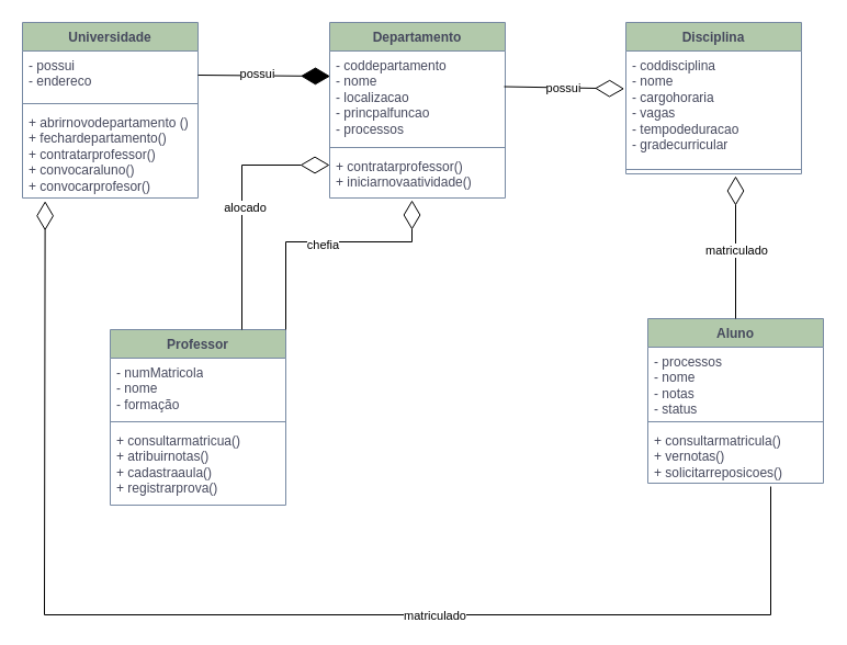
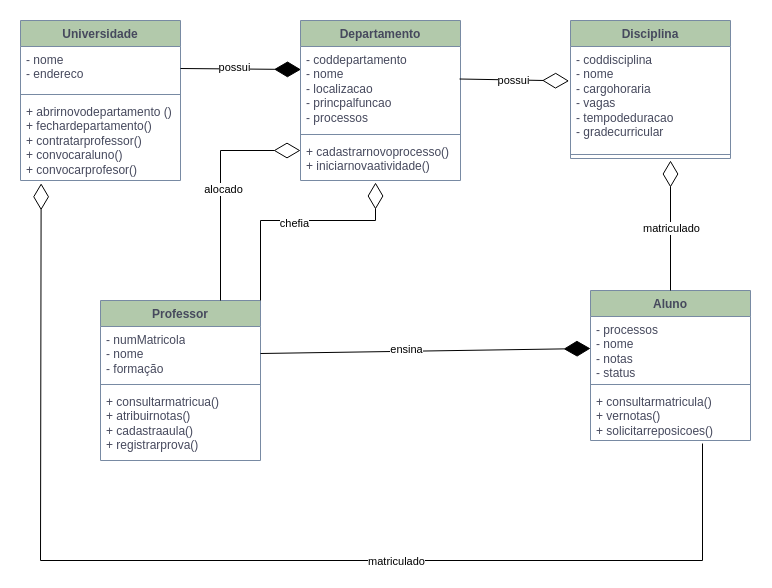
  <mxCell id="0" />
  <mxCell id="1" parent="0" />
  <mxCell id="2" value="Departamento" style="swimlane;fontStyle=1;align=center;verticalAlign=top;childLayout=stackLayout;horizontal=1;startSize=26;horizontalStack=0;resizeParent=1;resizeParentMax=0;resizeLast=0;collapsible=1;marginBottom=0;whiteSpace=wrap;html=1;labelBackgroundColor=none;fillColor=#B2C9AB;strokeColor=#788AA3;fontColor=#46495D;" parent="1" vertex="1"><mxGeometry x="300" y="20" width="160" height="160" as="geometry" /></mxCell>
  <mxCell id="3" value="- coddepartamento&lt;div&gt;- nome&lt;/div&gt;&lt;div&gt;- localizacao&lt;/div&gt;&lt;div&gt;- princpalfuncao&lt;/div&gt;&lt;div&gt;- processos&lt;/div&gt;" style="text;strokeColor=none;fillColor=none;align=left;verticalAlign=top;spacingLeft=4;spacingRight=4;overflow=hidden;rotatable=0;points=[[0,0.5],[1,0.5]];portConstraint=eastwest;whiteSpace=wrap;html=1;labelBackgroundColor=none;fontColor=#46495D;" parent="2" vertex="1"><mxGeometry y="26" width="160" height="84" as="geometry" /></mxCell>
  <mxCell id="4" value="" style="line;strokeWidth=1;fillColor=none;align=left;verticalAlign=middle;spacingTop=-1;spacingLeft=3;spacingRight=3;rotatable=0;labelPosition=right;points=[];portConstraint=eastwest;strokeColor=#788AA3;labelBackgroundColor=none;fontColor=#46495D;" parent="2" vertex="1"><mxGeometry y="110" width="160" height="8" as="geometry" /></mxCell>
- <mxCell id="5" value="&lt;div&gt;+ contratarprofessor()&lt;/div&gt;&lt;div&gt;+ iniciarnovaatividade()&amp;nbsp;&lt;/div&gt;" style="text;strokeColor=none;fillColor=none;align=left;verticalAlign=top;spacingLeft=4;spacingRight=4;overflow=hidden;rotatable=0;points=[[0,0.5],[1,0.5]];portConstraint=eastwest;whiteSpace=wrap;html=1;labelBackgroundColor=none;fontColor=#46495D;" parent="2" vertex="1"><mxGeometry y="118" width="160" height="42" as="geometry" /></mxCell>
+ <mxCell id="5" value="&lt;div&gt;+ cadastrarnovoprocesso()&lt;/div&gt;&lt;div&gt;+ iniciarnovaatividade()&amp;nbsp;&lt;/div&gt;" style="text;strokeColor=none;fillColor=none;align=left;verticalAlign=top;spacingLeft=4;spacingRight=4;overflow=hidden;rotatable=0;points=[[0,0.5],[1,0.5]];portConstraint=eastwest;whiteSpace=wrap;html=1;labelBackgroundColor=none;fontColor=#46495D;" parent="2" vertex="1"><mxGeometry y="118" width="160" height="42" as="geometry" /></mxCell>
  <mxCell id="6" value="Disciplina" style="swimlane;fontStyle=1;align=center;verticalAlign=top;childLayout=stackLayout;horizontal=1;startSize=26;horizontalStack=0;resizeParent=1;resizeParentMax=0;resizeLast=0;collapsible=1;marginBottom=0;whiteSpace=wrap;html=1;labelBackgroundColor=none;fillColor=#B2C9AB;strokeColor=#788AA3;fontColor=#46495D;" parent="1" vertex="1"><mxGeometry x="570" y="20" width="160" height="138" as="geometry" /></mxCell>
  <mxCell id="7" value="&lt;div&gt;- coddisciplina&lt;/div&gt;- nome&lt;div&gt;- cargohoraria&lt;/div&gt;&lt;div&gt;- vagas&lt;/div&gt;&lt;div&gt;- tempodeduracao&lt;/div&gt;&lt;div&gt;- gradecurricular&lt;/div&gt;&lt;div&gt;&lt;br&gt;&lt;/div&gt;&lt;div&gt;&lt;br&gt;&lt;/div&gt;" style="text;strokeColor=none;fillColor=none;align=left;verticalAlign=top;spacingLeft=4;spacingRight=4;overflow=hidden;rotatable=0;points=[[0,0.5],[1,0.5]];portConstraint=eastwest;whiteSpace=wrap;html=1;labelBackgroundColor=none;fontColor=#46495D;" parent="6" vertex="1"><mxGeometry y="26" width="160" height="104" as="geometry" /></mxCell>
  <mxCell id="8" value="" style="line;strokeWidth=1;fillColor=none;align=left;verticalAlign=middle;spacingTop=-1;spacingLeft=3;spacingRight=3;rotatable=0;labelPosition=right;points=[];portConstraint=eastwest;strokeColor=#788AA3;labelBackgroundColor=none;fontColor=#46495D;" parent="6" vertex="1"><mxGeometry y="130" width="160" height="8" as="geometry" /></mxCell>
  <mxCell id="9" value="Aluno" style="swimlane;fontStyle=1;align=center;verticalAlign=top;childLayout=stackLayout;horizontal=1;startSize=26;horizontalStack=0;resizeParent=1;resizeParentMax=0;resizeLast=0;collapsible=1;marginBottom=0;whiteSpace=wrap;html=1;labelBackgroundColor=none;fillColor=#B2C9AB;strokeColor=#788AA3;fontColor=#46495D;" parent="1" vertex="1"><mxGeometry x="590" y="290" width="160" height="150" as="geometry" /></mxCell>
  <mxCell id="10" value="&lt;div&gt;- processos&lt;/div&gt;- nome&lt;div&gt;- notas&lt;/div&gt;&lt;div&gt;- status&lt;/div&gt;&lt;div&gt;&lt;br&gt;&lt;/div&gt;" style="text;strokeColor=none;fillColor=none;align=left;verticalAlign=top;spacingLeft=4;spacingRight=4;overflow=hidden;rotatable=0;points=[[0,0.5],[1,0.5]];portConstraint=eastwest;whiteSpace=wrap;html=1;labelBackgroundColor=none;fontColor=#46495D;" parent="9" vertex="1"><mxGeometry y="26" width="160" height="64" as="geometry" /></mxCell>
  <mxCell id="11" value="" style="line;strokeWidth=1;fillColor=none;align=left;verticalAlign=middle;spacingTop=-1;spacingLeft=3;spacingRight=3;rotatable=0;labelPosition=right;points=[];portConstraint=eastwest;strokeColor=#788AA3;labelBackgroundColor=none;fontColor=#46495D;" parent="9" vertex="1"><mxGeometry y="90" width="160" height="8" as="geometry" /></mxCell>
  <mxCell id="12" value="&lt;div&gt;&lt;span style=&quot;background-color: initial;&quot;&gt;+ consultarmatricula()&lt;/span&gt;&lt;/div&gt;+ vernotas()&lt;div&gt;+ solicitarreposicoes()&lt;br&gt;&lt;/div&gt;&lt;div&gt;&lt;br&gt;&lt;/div&gt;" style="text;strokeColor=none;fillColor=none;align=left;verticalAlign=top;spacingLeft=4;spacingRight=4;overflow=hidden;rotatable=0;points=[[0,0.5],[1,0.5]];portConstraint=eastwest;whiteSpace=wrap;html=1;labelBackgroundColor=none;fontColor=#46495D;" parent="9" vertex="1"><mxGeometry y="98" width="160" height="52" as="geometry" /></mxCell>
  <mxCell id="13" value="Professor" style="swimlane;fontStyle=1;align=center;verticalAlign=top;childLayout=stackLayout;horizontal=1;startSize=26;horizontalStack=0;resizeParent=1;resizeParentMax=0;resizeLast=0;collapsible=1;marginBottom=0;whiteSpace=wrap;html=1;labelBackgroundColor=none;fillColor=#B2C9AB;strokeColor=#788AA3;fontColor=#46495D;" parent="1" vertex="1"><mxGeometry x="100" y="300" width="160" height="160" as="geometry" /></mxCell>
  <mxCell id="14" value="- numMatricola&lt;div&gt;- nome&lt;/div&gt;&lt;div&gt;- formação&lt;/div&gt;&lt;div&gt;&lt;br&gt;&lt;/div&gt;" style="text;strokeColor=none;fillColor=none;align=left;verticalAlign=top;spacingLeft=4;spacingRight=4;overflow=hidden;rotatable=0;points=[[0,0.5],[1,0.5]];portConstraint=eastwest;whiteSpace=wrap;html=1;labelBackgroundColor=none;fontColor=#46495D;" parent="13" vertex="1"><mxGeometry y="26" width="160" height="54" as="geometry" /></mxCell>
  <mxCell id="15" value="" style="line;strokeWidth=1;fillColor=none;align=left;verticalAlign=middle;spacingTop=-1;spacingLeft=3;spacingRight=3;rotatable=0;labelPosition=right;points=[];portConstraint=eastwest;strokeColor=#788AA3;labelBackgroundColor=none;fontColor=#46495D;" parent="13" vertex="1"><mxGeometry y="80" width="160" height="8" as="geometry" /></mxCell>
  <mxCell id="16" value="&lt;div&gt;+ consultarmatricua()&lt;/div&gt;&lt;div&gt;+ atribuirnotas()&lt;/div&gt;&lt;div&gt;+ cadastraaula()&lt;/div&gt;&lt;div&gt;+ registrarprova()&lt;/div&gt;" style="text;strokeColor=none;fillColor=none;align=left;verticalAlign=top;spacingLeft=4;spacingRight=4;overflow=hidden;rotatable=0;points=[[0,0.5],[1,0.5]];portConstraint=eastwest;whiteSpace=wrap;html=1;labelBackgroundColor=none;fontColor=#46495D;" parent="13" vertex="1"><mxGeometry y="88" width="160" height="72" as="geometry" /></mxCell>
  <mxCell id="17" value="Universidade" style="swimlane;fontStyle=1;align=center;verticalAlign=top;childLayout=stackLayout;horizontal=1;startSize=26;horizontalStack=0;resizeParent=1;resizeParentMax=0;resizeLast=0;collapsible=1;marginBottom=0;whiteSpace=wrap;html=1;labelBackgroundColor=none;fillColor=#B2C9AB;strokeColor=#788AA3;fontColor=#46495D;" parent="1" vertex="1"><mxGeometry x="20" y="20" width="160" height="160" as="geometry" /></mxCell>
- <mxCell id="18" value="&lt;div&gt;&lt;span style=&quot;background-color: initial;&quot;&gt;- possui&lt;/span&gt;&lt;/div&gt;&lt;div&gt;- endereco&lt;/div&gt;&lt;div&gt;&lt;br&gt;&lt;/div&gt;" style="text;strokeColor=none;fillColor=none;align=left;verticalAlign=top;spacingLeft=4;spacingRight=4;overflow=hidden;rotatable=0;points=[[0,0.5],[1,0.5]];portConstraint=eastwest;whiteSpace=wrap;html=1;labelBackgroundColor=none;fontColor=#46495D;" parent="17" vertex="1"><mxGeometry y="26" width="160" height="44" as="geometry" /></mxCell>
+ <mxCell id="18" value="&lt;div&gt;&lt;span style=&quot;background-color: initial;&quot;&gt;- nome&lt;/span&gt;&lt;/div&gt;&lt;div&gt;- endereco&lt;/div&gt;&lt;div&gt;&lt;br&gt;&lt;/div&gt;" style="text;strokeColor=none;fillColor=none;align=left;verticalAlign=top;spacingLeft=4;spacingRight=4;overflow=hidden;rotatable=0;points=[[0,0.5],[1,0.5]];portConstraint=eastwest;whiteSpace=wrap;html=1;labelBackgroundColor=none;fontColor=#46495D;" parent="17" vertex="1"><mxGeometry y="26" width="160" height="44" as="geometry" /></mxCell>
  <mxCell id="19" value="" style="line;strokeWidth=1;fillColor=none;align=left;verticalAlign=middle;spacingTop=-1;spacingLeft=3;spacingRight=3;rotatable=0;labelPosition=right;points=[];portConstraint=eastwest;strokeColor=#788AA3;labelBackgroundColor=none;fontColor=#46495D;" parent="17" vertex="1"><mxGeometry y="70" width="160" height="8" as="geometry" /></mxCell>
  <mxCell id="20" value="&lt;div&gt;&lt;span style=&quot;background-color: initial;&quot;&gt;+ abrirnovodepartamento ()&lt;/span&gt;&lt;/div&gt;&lt;div&gt;&lt;span style=&quot;background-color: initial;&quot;&gt;+ fechardepartamento()&lt;/span&gt;&lt;/div&gt;&lt;div&gt;+ contratarprofessor()&lt;/div&gt;&lt;div&gt;+ convocaraluno()&lt;/div&gt;&lt;div&gt;+ convocarprofesor()&lt;/div&gt;" style="text;strokeColor=none;fillColor=none;align=left;verticalAlign=top;spacingLeft=4;spacingRight=4;overflow=hidden;rotatable=0;points=[[0,0.5],[1,0.5]];portConstraint=eastwest;whiteSpace=wrap;html=1;labelBackgroundColor=none;fontColor=#46495D;" parent="17" vertex="1"><mxGeometry y="78" width="160" height="82" as="geometry" /></mxCell>
  <mxCell id="21" value="" style="endArrow=diamondThin;endFill=1;endSize=24;html=1;rounded=0;entryX=0.003;entryY=0.274;entryDx=0;entryDy=0;entryPerimeter=0;exitX=1;exitY=0.5;exitDx=0;exitDy=0;" parent="1" source="18" target="3" edge="1"><mxGeometry width="160" relative="1" as="geometry"><mxPoint x="150" y="60" as="sourcePoint" /><mxPoint x="310" y="60" as="targetPoint" /></mxGeometry></mxCell>
  <mxCell id="22" value="possui" style="edgeLabel;html=1;align=center;verticalAlign=middle;resizable=0;points=[];" parent="21" vertex="1" connectable="0"><mxGeometry x="-0.115" y="2" relative="1" as="geometry"><mxPoint as="offset" /></mxGeometry></mxCell>
  <mxCell id="23" value="" style="endArrow=diamondThin;endFill=0;endSize=24;html=1;rounded=0;exitX=1;exitY=0;exitDx=0;exitDy=0;entryX=0.469;entryY=1.048;entryDx=0;entryDy=0;entryPerimeter=0;" parent="1" source="13" target="5" edge="1"><mxGeometry width="160" relative="1" as="geometry"><mxPoint x="310" y="240" as="sourcePoint" /><mxPoint x="470" y="240" as="targetPoint" /><Array as="points"><mxPoint x="260" y="220" /><mxPoint x="375" y="220" /></Array></mxGeometry></mxCell>
  <mxCell id="24" value="chefia" style="edgeLabel;html=1;align=center;verticalAlign=middle;resizable=0;points=[];" parent="23" vertex="1" connectable="0"><mxGeometry x="-0.03" y="-2" relative="1" as="geometry"><mxPoint as="offset" /></mxGeometry></mxCell>
  <mxCell id="25" value="" style="endArrow=diamondThin;endFill=0;endSize=24;html=1;rounded=0;exitX=0.75;exitY=0;exitDx=0;exitDy=0;entryX=0;entryY=0.286;entryDx=0;entryDy=0;entryPerimeter=0;" parent="1" source="13" target="5" edge="1"><mxGeometry width="160" relative="1" as="geometry"><mxPoint x="270" y="310" as="sourcePoint" /><mxPoint x="385" y="192" as="targetPoint" /><Array as="points"><mxPoint x="220" y="150" /></Array></mxGeometry></mxCell>
  <mxCell id="26" value="alocado" style="edgeLabel;html=1;align=center;verticalAlign=middle;resizable=0;points=[];" parent="25" vertex="1" connectable="0"><mxGeometry x="-0.03" y="-2" relative="1" as="geometry"><mxPoint as="offset" /></mxGeometry></mxCell>
  <mxCell id="27" value="" style="endArrow=diamondThin;endFill=0;endSize=24;html=1;rounded=0;exitX=0.994;exitY=0.387;exitDx=0;exitDy=0;entryX=-0.009;entryY=0.331;entryDx=0;entryDy=0;entryPerimeter=0;exitPerimeter=0;" parent="1" source="3" target="7" edge="1"><mxGeometry width="160" relative="1" as="geometry"><mxPoint x="230" y="190" as="sourcePoint" /><mxPoint x="390" y="190" as="targetPoint" /></mxGeometry></mxCell>
  <mxCell id="28" value="possui" style="edgeLabel;html=1;align=center;verticalAlign=middle;resizable=0;points=[];" parent="27" vertex="1" connectable="0"><mxGeometry x="-0.025" relative="1" as="geometry"><mxPoint as="offset" /></mxGeometry></mxCell>
  <mxCell id="29" value="" style="endArrow=diamondThin;endFill=0;endSize=24;html=1;rounded=0;exitX=0.7;exitY=1.058;exitDx=0;exitDy=0;entryX=0.129;entryY=1.034;entryDx=0;entryDy=0;exitPerimeter=0;entryPerimeter=0;" parent="1" source="12" target="20" edge="1"><mxGeometry width="160" relative="1" as="geometry"><mxPoint x="469" y="89" as="sourcePoint" /><mxPoint x="579" y="90" as="targetPoint" /><Array as="points"><mxPoint x="702" y="560" /><mxPoint x="40" y="560" /></Array></mxGeometry></mxCell>
  <mxCell id="30" value="matriculado" style="edgeLabel;html=1;align=center;verticalAlign=middle;resizable=0;points=[];" parent="29" vertex="1" connectable="0"><mxGeometry x="-0.025" relative="1" as="geometry"><mxPoint x="141" as="offset" /></mxGeometry></mxCell>
+ <mxCell id="31" value="" style="endArrow=diamondThin;endFill=1;endSize=24;html=1;rounded=0;entryX=0;entryY=0.5;entryDx=0;entryDy=0;exitX=1;exitY=0.5;exitDx=0;exitDy=0;" parent="1" source="14" target="10" edge="1"><mxGeometry width="160" relative="1" as="geometry"><mxPoint x="270" y="390" as="sourcePoint" /><mxPoint x="390" y="391" as="targetPoint" /></mxGeometry></mxCell>
+ <mxCell id="32" value="ensina" style="edgeLabel;html=1;align=center;verticalAlign=middle;resizable=0;points=[];" parent="31" vertex="1" connectable="0"><mxGeometry x="-0.115" y="2" relative="1" as="geometry"><mxPoint as="offset" /></mxGeometry></mxCell>
  <mxCell id="33" value="" style="endArrow=diamondThin;endFill=0;endSize=24;html=1;rounded=0;exitX=0.5;exitY=0;exitDx=0;exitDy=0;" parent="1" source="9" edge="1"><mxGeometry width="160" relative="1" as="geometry"><mxPoint x="620" y="310" as="sourcePoint" /><mxPoint x="670" y="160" as="targetPoint" /></mxGeometry></mxCell>
  <mxCell id="34" value="matriculado" style="edgeLabel;html=1;align=center;verticalAlign=middle;resizable=0;points=[];" parent="33" vertex="1" connectable="0"><mxGeometry x="-0.025" relative="1" as="geometry"><mxPoint as="offset" /></mxGeometry></mxCell>
